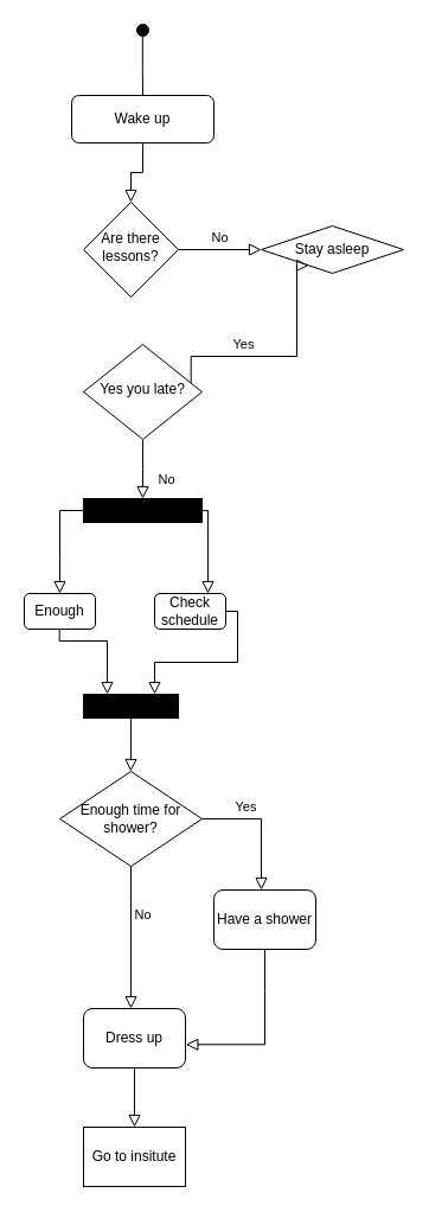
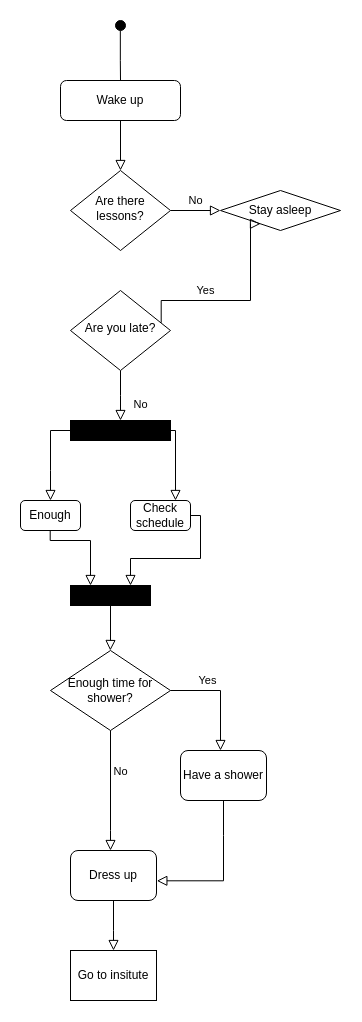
  <mxCell id="0" />
  <mxCell id="1" parent="0" />
  <mxCell id="2" value="" style="rounded=0;html=1;jettySize=auto;orthogonalLoop=1;fontSize=11;endArrow=block;endFill=0;endSize=8;strokeWidth=1;shadow=0;labelBackgroundColor=none;edgeStyle=orthogonalEdgeStyle;" parent="1" source="3" target="5" edge="1"><mxGeometry relative="1" as="geometry" /></mxCell>
  <mxCell id="3" value="Wake up" style="rounded=1;whiteSpace=wrap;html=1;fontSize=12;glass=0;strokeWidth=1;shadow=0;" parent="1" vertex="1"><mxGeometry x="60" y="80" width="120" height="40" as="geometry" /></mxCell>
  <mxCell id="4" value="No" style="edgeStyle=orthogonalEdgeStyle;rounded=0;html=1;jettySize=auto;orthogonalLoop=1;fontSize=11;endArrow=block;endFill=0;endSize=8;strokeWidth=1;shadow=0;labelBackgroundColor=none;" parent="1" source="5" target="6" edge="1"><mxGeometry y="10" relative="1" as="geometry"><mxPoint as="offset" /></mxGeometry></mxCell>
- <mxCell id="5" value="Are there lessons?" style="rhombus;whiteSpace=wrap;html=1;shadow=0;fontFamily=Helvetica;fontSize=12;align=center;strokeWidth=1;spacing=6;spacingTop=-4;" parent="1" vertex="1"><mxGeometry x="70" y="170" width="80" height="80" as="geometry" /></mxCell>
+ <mxCell id="5" value="Are there lessons?" style="rhombus;whiteSpace=wrap;html=1;shadow=0;fontFamily=Helvetica;fontSize=12;align=center;strokeWidth=1;spacing=6;spacingTop=-4;" parent="1" vertex="1"><mxGeometry x="70" y="170" width="100" height="80" as="geometry" /></mxCell>
  <mxCell id="6" value="Stay asleep" style="rhombus;whiteSpace=wrap;html=1;fontSize=12;glass=0;strokeWidth=1;shadow=0;" parent="1" vertex="1"><mxGeometry x="220" y="190" width="120" height="40" as="geometry" /></mxCell>
  <mxCell id="7" value="No" style="rounded=0;html=1;jettySize=auto;orthogonalLoop=1;fontSize=11;endArrow=block;endFill=0;endSize=8;strokeWidth=1;shadow=0;labelBackgroundColor=none;edgeStyle=orthogonalEdgeStyle;" parent="1" source="8" edge="1"><mxGeometry x="0.333" y="20" relative="1" as="geometry"><mxPoint as="offset" /><mxPoint x="120" y="420" as="targetPoint" /></mxGeometry></mxCell>
- <mxCell id="8" value="Yes you late?" style="rhombus;whiteSpace=wrap;html=1;shadow=0;fontFamily=Helvetica;fontSize=12;align=center;strokeWidth=1;spacing=6;spacingTop=-4;" parent="1" vertex="1"><mxGeometry x="70" y="290" width="100" height="80" as="geometry" /></mxCell>
+ <mxCell id="8" value="Are you late?" style="rhombus;whiteSpace=wrap;html=1;shadow=0;fontFamily=Helvetica;fontSize=12;align=center;strokeWidth=1;spacing=6;spacingTop=-4;" parent="1" vertex="1"><mxGeometry x="70" y="290" width="100" height="80" as="geometry" /></mxCell>
  <mxCell id="9" value="" style="ellipse;whiteSpace=wrap;html=1;fillColor=#000000;" vertex="1" parent="1"><mxGeometry x="115" y="20" width="10" height="10" as="geometry" /></mxCell>
  <mxCell id="10" value="" style="endArrow=none;html=1;rounded=0;" edge="1" parent="1"><mxGeometry width="50" height="50" relative="1" as="geometry"><mxPoint x="120" y="80" as="sourcePoint" /><mxPoint x="119.83" y="30" as="targetPoint" /><Array as="points"><mxPoint x="119.83" y="60" /></Array></mxGeometry></mxCell>
  <mxCell id="11" value="Yes" style="rounded=0;html=1;jettySize=auto;orthogonalLoop=1;fontSize=11;endArrow=block;endFill=0;endSize=8;strokeWidth=1;shadow=0;labelBackgroundColor=none;edgeStyle=orthogonalEdgeStyle;exitX=0.907;exitY=0.403;exitDx=0;exitDy=0;exitPerimeter=0;entryX=0.25;entryY=1;entryDx=0;entryDy=0;" edge="1" parent="1" source="8" target="6"><mxGeometry x="-0.322" y="10" relative="1" as="geometry"><mxPoint as="offset" /><mxPoint x="130" y="260" as="sourcePoint" /><mxPoint x="210" y="290" as="targetPoint" /><Array as="points"><mxPoint x="161" y="300" /><mxPoint x="250" y="300" /></Array></mxGeometry></mxCell>
  <mxCell id="12" value="" style="rounded=0;whiteSpace=wrap;html=1;fillColor=#000000;" vertex="1" parent="1"><mxGeometry x="70" y="420" width="100" height="20" as="geometry" /></mxCell>
  <mxCell id="13" value="" style="rounded=0;html=1;jettySize=auto;orthogonalLoop=1;fontSize=11;endArrow=block;endFill=0;endSize=8;strokeWidth=1;shadow=0;labelBackgroundColor=none;edgeStyle=orthogonalEdgeStyle;exitX=0;exitY=0.5;exitDx=0;exitDy=0;" edge="1" parent="1" source="12"><mxGeometry x="0.333" y="20" relative="1" as="geometry"><mxPoint as="offset" /><mxPoint x="50" y="430" as="sourcePoint" /><mxPoint x="50" y="500" as="targetPoint" /></mxGeometry></mxCell>
  <mxCell id="14" value="Enough" style="rounded=1;whiteSpace=wrap;html=1;" vertex="1" parent="1"><mxGeometry x="20" y="500" width="60" height="30" as="geometry" /></mxCell>
  <mxCell id="15" value="" style="rounded=0;html=1;jettySize=auto;orthogonalLoop=1;fontSize=11;endArrow=block;endFill=0;endSize=8;strokeWidth=1;shadow=0;labelBackgroundColor=none;edgeStyle=orthogonalEdgeStyle;exitX=1;exitY=0.5;exitDx=0;exitDy=0;entryX=0.75;entryY=0;entryDx=0;entryDy=0;" edge="1" parent="1" source="23" target="17"><mxGeometry x="0.333" y="20" relative="1" as="geometry"><mxPoint as="offset" /><mxPoint x="210" y="430" as="sourcePoint" /><mxPoint x="130" y="580" as="targetPoint" /><Array as="points"><mxPoint x="200" y="515" /><mxPoint x="200" y="558" /><mxPoint x="130" y="558" /></Array></mxGeometry></mxCell>
  <mxCell id="16" value="" style="rounded=0;html=1;jettySize=auto;orthogonalLoop=1;fontSize=11;endArrow=block;endFill=0;endSize=8;strokeWidth=1;shadow=0;labelBackgroundColor=none;edgeStyle=orthogonalEdgeStyle;entryX=0.25;entryY=0;entryDx=0;entryDy=0;" edge="1" parent="1" target="17"><mxGeometry x="0.333" y="20" relative="1" as="geometry"><mxPoint as="offset" /><mxPoint x="49.71" y="530" as="sourcePoint" /><mxPoint x="90" y="580" as="targetPoint" /><Array as="points"><mxPoint x="50" y="540" /><mxPoint x="90" y="540" /></Array></mxGeometry></mxCell>
  <mxCell id="17" value="" style="rounded=0;whiteSpace=wrap;html=1;fillColor=#000000;" vertex="1" parent="1"><mxGeometry x="70" y="585" width="80" height="20" as="geometry" /></mxCell>
  <mxCell id="18" value="" style="rounded=0;html=1;jettySize=auto;orthogonalLoop=1;fontSize=11;endArrow=block;endFill=0;endSize=8;strokeWidth=1;shadow=0;labelBackgroundColor=none;edgeStyle=orthogonalEdgeStyle;" edge="1" parent="1"><mxGeometry x="0.333" y="20" relative="1" as="geometry"><mxPoint as="offset" /><mxPoint x="110" y="605" as="sourcePoint" /><mxPoint x="109.82" y="650" as="targetPoint" /><Array as="points"><mxPoint x="109.82" y="640" /><mxPoint x="109.82" y="640" /></Array></mxGeometry></mxCell>
  <mxCell id="19" value="Enough time for shower?" style="rhombus;whiteSpace=wrap;html=1;" vertex="1" parent="1"><mxGeometry x="50" y="650" width="120" height="80" as="geometry" /></mxCell>
  <mxCell id="20" value="Have a shower" style="rounded=1;whiteSpace=wrap;html=1;" vertex="1" parent="1"><mxGeometry x="180" y="750" width="86" height="50" as="geometry" /></mxCell>
  <mxCell id="21" value="Yes" style="rounded=0;html=1;jettySize=auto;orthogonalLoop=1;fontSize=11;endArrow=block;endFill=0;endSize=8;strokeWidth=1;shadow=0;labelBackgroundColor=none;edgeStyle=orthogonalEdgeStyle;exitX=1;exitY=0.5;exitDx=0;exitDy=0;" edge="1" parent="1" source="19" target="20"><mxGeometry x="-0.322" y="10" relative="1" as="geometry"><mxPoint as="offset" /><mxPoint x="180" y="750" as="sourcePoint" /><mxPoint x="310" y="750" as="targetPoint" /><Array as="points"><mxPoint x="220" y="690" /></Array></mxGeometry></mxCell>
  <mxCell id="22" value="" style="rounded=0;html=1;jettySize=auto;orthogonalLoop=1;fontSize=11;endArrow=block;endFill=0;endSize=8;strokeWidth=1;shadow=0;labelBackgroundColor=none;edgeStyle=orthogonalEdgeStyle;exitX=1;exitY=0.5;exitDx=0;exitDy=0;entryX=0.75;entryY=0;entryDx=0;entryDy=0;" edge="1" parent="1" target="23"><mxGeometry x="0.333" y="20" relative="1" as="geometry"><mxPoint as="offset" /><mxPoint x="160" y="420" as="sourcePoint" /><mxPoint x="165" y="490" as="targetPoint" /><Array as="points"><mxPoint x="160" y="430" /><mxPoint x="175" y="430" /></Array></mxGeometry></mxCell>
  <mxCell id="23" value="Check schedule" style="rounded=1;whiteSpace=wrap;html=1;" vertex="1" parent="1"><mxGeometry x="130" y="500" width="60" height="30" as="geometry" /></mxCell>
  <mxCell id="24" value="No" style="rounded=0;html=1;jettySize=auto;orthogonalLoop=1;fontSize=11;endArrow=block;endFill=0;endSize=8;strokeWidth=1;shadow=0;labelBackgroundColor=none;edgeStyle=orthogonalEdgeStyle;exitX=0.5;exitY=1;exitDx=0;exitDy=0;" edge="1" parent="1" source="19"><mxGeometry x="-0.322" y="10" relative="1" as="geometry"><mxPoint as="offset" /><mxPoint x="50" y="770" as="sourcePoint" /><mxPoint x="110" y="850" as="targetPoint" /><Array as="points"><mxPoint x="110" y="830" /></Array></mxGeometry></mxCell>
  <mxCell id="25" value="Dress up" style="rounded=1;whiteSpace=wrap;html=1;" vertex="1" parent="1"><mxGeometry x="70" y="850" width="86" height="50" as="geometry" /></mxCell>
  <mxCell id="26" value="" style="rounded=0;html=1;jettySize=auto;orthogonalLoop=1;fontSize=11;endArrow=block;endFill=0;endSize=8;strokeWidth=1;shadow=0;labelBackgroundColor=none;edgeStyle=orthogonalEdgeStyle;entryX=1.004;entryY=0.606;entryDx=0;entryDy=0;entryPerimeter=0;" edge="1" parent="1" target="25"><mxGeometry x="0.333" y="20" relative="1" as="geometry"><mxPoint as="offset" /><mxPoint x="223.01" y="800" as="sourcePoint" /><mxPoint x="222.83" y="845" as="targetPoint" /><Array as="points"><mxPoint x="223" y="835" /><mxPoint x="223" y="880" /></Array></mxGeometry></mxCell>
  <mxCell id="27" value="Go to insitute" style="whiteSpace=wrap;html=1;rounded=0;" vertex="1" parent="1"><mxGeometry x="70" y="950" width="86" height="50" as="geometry" /></mxCell>
  <mxCell id="28" value="" style="rounded=0;html=1;jettySize=auto;orthogonalLoop=1;fontSize=11;endArrow=block;endFill=0;endSize=8;strokeWidth=1;shadow=0;labelBackgroundColor=none;edgeStyle=orthogonalEdgeStyle;entryX=0.5;entryY=0;entryDx=0;entryDy=0;exitX=0.5;exitY=1;exitDx=0;exitDy=0;" edge="1" parent="1" source="25" target="27"><mxGeometry x="0.333" y="20" relative="1" as="geometry"><mxPoint as="offset" /><mxPoint x="233.01" y="810" as="sourcePoint" /><mxPoint x="166" y="890" as="targetPoint" /><Array as="points"><mxPoint x="113" y="930" /><mxPoint x="113" y="930" /></Array></mxGeometry></mxCell>
